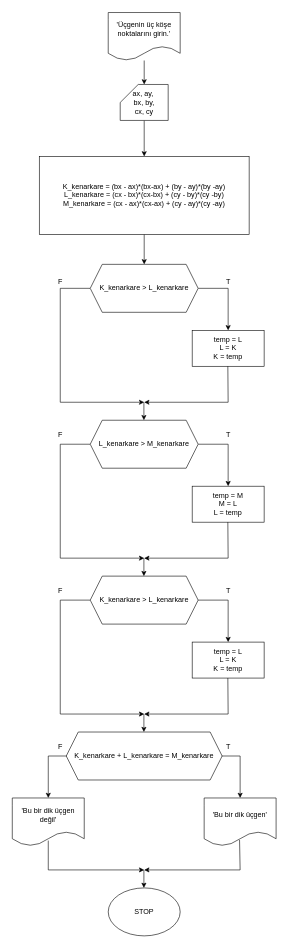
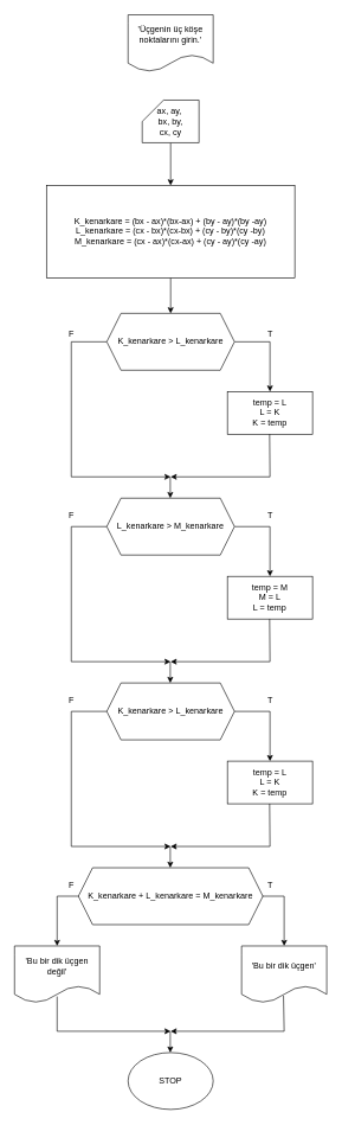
  <mxCell id="0" />
  <mxCell id="1" parent="0" />
- <mxCell id="2" value="" style="edgeStyle=orthogonalEdgeStyle;rounded=0;orthogonalLoop=1;jettySize=auto;html=1;" parent="1" source="3" target="5" edge="1"><mxGeometry relative="1" as="geometry" /></mxCell>
  <mxCell id="3" value="'Üçgenin üç köşe noktalarını girin.'" style="shape=document;whiteSpace=wrap;html=1;boundedLbl=1;" parent="1" vertex="1"><mxGeometry x="180" y="20" width="120" height="80" as="geometry" /></mxCell>
  <mxCell id="4" value="" style="edgeStyle=orthogonalEdgeStyle;rounded=0;orthogonalLoop=1;jettySize=auto;html=1;" parent="1" source="5" target="7" edge="1"><mxGeometry relative="1" as="geometry" /></mxCell>
  <mxCell id="5" value="&lt;div&gt;ax, ay,&amp;nbsp;&lt;/div&gt;&lt;div&gt;bx, by,&lt;/div&gt;&lt;div&gt;cx, cy&lt;br&gt;&lt;/div&gt;" style="shape=card;whiteSpace=wrap;html=1;" parent="1" vertex="1"><mxGeometry x="200" y="140" width="80" height="60" as="geometry" /></mxCell>
  <mxCell id="6" value="" style="edgeStyle=orthogonalEdgeStyle;rounded=0;orthogonalLoop=1;jettySize=auto;html=1;" parent="1" source="7" target="12" edge="1"><mxGeometry relative="1" as="geometry" /></mxCell>
  <mxCell id="7" value="&lt;div&gt;K_kenarkare = (bx - ax)*(bx-ax) + (by - ay)*(by -ay)&lt;/div&gt;&lt;div&gt;L_kenarkare = (cx - bx)*(cx-bx) + (cy - by)*(cy -by)&lt;/div&gt;&lt;div&gt;M_kenarkare = (cx - ax)*(cx-ax) + (cy - ay)*(cy -ay)&lt;/div&gt;" style="rounded=0;whiteSpace=wrap;html=1;" parent="1" vertex="1"><mxGeometry x="65" y="260" width="350" height="130" as="geometry" /></mxCell>
  <mxCell id="8" value="" style="endArrow=classic;html=1;rounded=0;entryX=0.5;entryY=0;entryDx=0;entryDy=0;" parent="1" target="9" edge="1"><mxGeometry width="50" height="50" relative="1" as="geometry"><mxPoint x="330" y="480" as="sourcePoint" /><mxPoint x="380" y="540" as="targetPoint" /><Array as="points"><mxPoint x="380" y="480" /></Array></mxGeometry></mxCell>
  <mxCell id="9" value="&lt;div&gt;temp = L&lt;/div&gt;&lt;div&gt;L = K&lt;/div&gt;&lt;div&gt;K = temp&lt;br&gt;&lt;/div&gt;" style="rounded=0;whiteSpace=wrap;html=1;" parent="1" vertex="1"><mxGeometry x="320" y="550" width="120" height="60" as="geometry" /></mxCell>
  <mxCell id="10" value="" style="endArrow=classic;html=1;rounded=0;" parent="1" edge="1"><mxGeometry width="50" height="50" relative="1" as="geometry"><mxPoint x="150" y="480" as="sourcePoint" /><mxPoint x="240" y="670" as="targetPoint" /><Array as="points"><mxPoint x="100" y="480" /><mxPoint x="100" y="670" /></Array></mxGeometry></mxCell>
  <mxCell id="11" value="" style="endArrow=classic;html=1;rounded=0;" parent="1" target="12" edge="1"><mxGeometry width="50" height="50" relative="1" as="geometry"><mxPoint x="170" y="510" as="sourcePoint" /><mxPoint x="220" y="460" as="targetPoint" /></mxGeometry></mxCell>
  <mxCell id="12" value="K_kenarkare &amp;gt; L_kenarkare" style="shape=hexagon;perimeter=hexagonPerimeter2;whiteSpace=wrap;html=1;fixedSize=1;" parent="1" vertex="1"><mxGeometry x="150" y="440" width="180" height="80" as="geometry" /></mxCell>
  <mxCell id="13" value="" style="endArrow=classic;html=1;rounded=0;" parent="1" edge="1"><mxGeometry width="50" height="50" relative="1" as="geometry"><mxPoint x="379.5" y="610" as="sourcePoint" /><mxPoint x="240" y="670" as="targetPoint" /><Array as="points"><mxPoint x="380" y="670" /></Array></mxGeometry></mxCell>
  <mxCell id="14" value="" style="endArrow=classic;html=1;rounded=0;" parent="1" edge="1"><mxGeometry width="50" height="50" relative="1" as="geometry"><mxPoint x="239.5" y="670" as="sourcePoint" /><mxPoint x="239.5" y="700" as="targetPoint" /></mxGeometry></mxCell>
  <mxCell id="15" value="" style="endArrow=classic;html=1;rounded=0;entryX=0.5;entryY=0;entryDx=0;entryDy=0;" parent="1" target="16" edge="1"><mxGeometry width="50" height="50" relative="1" as="geometry"><mxPoint x="330" y="740" as="sourcePoint" /><mxPoint x="380" y="800" as="targetPoint" /><Array as="points"><mxPoint x="380" y="740" /></Array></mxGeometry></mxCell>
  <mxCell id="16" value="&lt;div&gt;temp = M&lt;br&gt;&lt;/div&gt;&lt;div&gt;M = L&lt;br&gt;&lt;/div&gt;&lt;div&gt;L = temp&lt;br&gt;&lt;/div&gt;" style="rounded=0;whiteSpace=wrap;html=1;" parent="1" vertex="1"><mxGeometry x="320" y="810" width="120" height="60" as="geometry" /></mxCell>
  <mxCell id="17" value="" style="endArrow=classic;html=1;rounded=0;" parent="1" edge="1"><mxGeometry width="50" height="50" relative="1" as="geometry"><mxPoint x="150" y="740" as="sourcePoint" /><mxPoint x="240" y="930" as="targetPoint" /><Array as="points"><mxPoint x="100" y="740" /><mxPoint x="100" y="930" /></Array></mxGeometry></mxCell>
  <mxCell id="18" value="" style="endArrow=classic;html=1;rounded=0;" parent="1" target="19" edge="1"><mxGeometry width="50" height="50" relative="1" as="geometry"><mxPoint x="170" y="770" as="sourcePoint" /><mxPoint x="220" y="720" as="targetPoint" /></mxGeometry></mxCell>
  <mxCell id="19" value="L_kenarkare &amp;gt; M_kenarkare" style="shape=hexagon;perimeter=hexagonPerimeter2;whiteSpace=wrap;html=1;fixedSize=1;" parent="1" vertex="1"><mxGeometry x="150" y="700" width="180" height="80" as="geometry" /></mxCell>
  <mxCell id="20" value="" style="endArrow=classic;html=1;rounded=0;" parent="1" edge="1"><mxGeometry width="50" height="50" relative="1" as="geometry"><mxPoint x="379.5" y="870" as="sourcePoint" /><mxPoint x="240" y="930" as="targetPoint" /><Array as="points"><mxPoint x="380" y="930" /></Array></mxGeometry></mxCell>
  <mxCell id="21" value="" style="endArrow=classic;html=1;rounded=0;" parent="1" edge="1"><mxGeometry width="50" height="50" relative="1" as="geometry"><mxPoint x="239.5" y="930" as="sourcePoint" /><mxPoint x="239.5" y="960" as="targetPoint" /></mxGeometry></mxCell>
  <mxCell id="22" value="" style="endArrow=classic;html=1;rounded=0;entryX=0.5;entryY=0;entryDx=0;entryDy=0;" parent="1" target="23" edge="1"><mxGeometry width="50" height="50" relative="1" as="geometry"><mxPoint x="330" y="1000" as="sourcePoint" /><mxPoint x="380" y="1060" as="targetPoint" /><Array as="points"><mxPoint x="380" y="1000" /></Array></mxGeometry></mxCell>
  <mxCell id="23" value="&lt;div&gt;temp = L&lt;/div&gt;&lt;div&gt;L = K&lt;/div&gt;&lt;div&gt;K = temp&lt;br&gt;&lt;/div&gt;" style="rounded=0;whiteSpace=wrap;html=1;" parent="1" vertex="1"><mxGeometry x="320" y="1070" width="120" height="60" as="geometry" /></mxCell>
  <mxCell id="24" value="" style="endArrow=classic;html=1;rounded=0;" parent="1" edge="1"><mxGeometry width="50" height="50" relative="1" as="geometry"><mxPoint x="150" y="1000" as="sourcePoint" /><mxPoint x="240" y="1190" as="targetPoint" /><Array as="points"><mxPoint x="100" y="1000" /><mxPoint x="100" y="1190" /></Array></mxGeometry></mxCell>
  <mxCell id="25" value="" style="endArrow=classic;html=1;rounded=0;" parent="1" target="26" edge="1"><mxGeometry width="50" height="50" relative="1" as="geometry"><mxPoint x="170" y="1030" as="sourcePoint" /><mxPoint x="220" y="980" as="targetPoint" /></mxGeometry></mxCell>
  <mxCell id="26" value="K_kenarkare &amp;gt; L_kenarkare" style="shape=hexagon;perimeter=hexagonPerimeter2;whiteSpace=wrap;html=1;fixedSize=1;" parent="1" vertex="1"><mxGeometry x="150" y="960" width="180" height="80" as="geometry" /></mxCell>
  <mxCell id="27" value="" style="endArrow=classic;html=1;rounded=0;" parent="1" edge="1"><mxGeometry width="50" height="50" relative="1" as="geometry"><mxPoint x="379.5" y="1130" as="sourcePoint" /><mxPoint x="240" y="1190" as="targetPoint" /><Array as="points"><mxPoint x="380" y="1190" /></Array></mxGeometry></mxCell>
  <mxCell id="28" value="" style="endArrow=classic;html=1;rounded=0;" parent="1" edge="1"><mxGeometry width="50" height="50" relative="1" as="geometry"><mxPoint x="239.5" y="1190" as="sourcePoint" /><mxPoint x="239.5" y="1220" as="targetPoint" /></mxGeometry></mxCell>
  <mxCell id="29" value="" style="endArrow=classic;html=1;rounded=0;entryX=0.5;entryY=0;entryDx=0;entryDy=0;" parent="1" edge="1" target="35"><mxGeometry width="50" height="50" relative="1" as="geometry"><mxPoint x="330" y="1260" as="sourcePoint" /><mxPoint x="380" y="1330" as="targetPoint" /><Array as="points"><mxPoint x="400" y="1260" /></Array></mxGeometry></mxCell>
  <mxCell id="30" value="" style="endArrow=classic;html=1;rounded=0;entryX=0.5;entryY=0;entryDx=0;entryDy=0;" parent="1" target="36" edge="1"><mxGeometry width="50" height="50" relative="1" as="geometry"><mxPoint x="150" y="1260" as="sourcePoint" /><mxPoint x="100" y="1320" as="targetPoint" /><Array as="points"><mxPoint x="80" y="1260" /></Array></mxGeometry></mxCell>
  <mxCell id="31" value="" style="endArrow=classic;html=1;rounded=0;" parent="1" target="32" edge="1"><mxGeometry width="50" height="50" relative="1" as="geometry"><mxPoint x="170" y="1290" as="sourcePoint" /><mxPoint x="220" y="1240" as="targetPoint" /></mxGeometry></mxCell>
  <mxCell id="32" value="K_kenarkare + L_kenarkare = M_kenarkare" style="shape=hexagon;perimeter=hexagonPerimeter2;whiteSpace=wrap;html=1;fixedSize=1;" parent="1" vertex="1"><mxGeometry x="110" y="1220" width="260" height="80" as="geometry" /></mxCell>
  <mxCell id="33" value="" style="endArrow=classic;html=1;rounded=0;exitX=0.492;exitY=0.875;exitDx=0;exitDy=0;exitPerimeter=0;" parent="1" edge="1" source="35"><mxGeometry width="50" height="50" relative="1" as="geometry"><mxPoint x="400" y="1420" as="sourcePoint" /><mxPoint x="240" y="1450" as="targetPoint" /><Array as="points"><mxPoint x="400" y="1450" /></Array></mxGeometry></mxCell>
  <mxCell id="34" value="" style="endArrow=classic;html=1;rounded=0;" parent="1" edge="1"><mxGeometry width="50" height="50" relative="1" as="geometry"><mxPoint x="239.5" y="1450" as="sourcePoint" /><mxPoint x="239.5" y="1480" as="targetPoint" /></mxGeometry></mxCell>
  <mxCell id="35" value="'Bu bir dik üçgen'" style="shape=document;whiteSpace=wrap;html=1;boundedLbl=1;" parent="1" vertex="1"><mxGeometry x="340" y="1330" width="120" height="80" as="geometry" /></mxCell>
  <mxCell id="36" value="'Bu bir dik üçgen değil'" style="shape=document;whiteSpace=wrap;html=1;boundedLbl=1;" parent="1" vertex="1"><mxGeometry x="20" y="1330" width="120" height="80" as="geometry" /></mxCell>
  <mxCell id="37" value="" style="endArrow=classic;html=1;rounded=0;exitX=0.5;exitY=0.888;exitDx=0;exitDy=0;exitPerimeter=0;" parent="1" source="36" edge="1"><mxGeometry width="50" height="50" relative="1" as="geometry"><mxPoint x="100" y="1410" as="sourcePoint" /><mxPoint x="240" y="1450" as="targetPoint" /><Array as="points"><mxPoint x="80" y="1450" /></Array></mxGeometry></mxCell>
  <mxCell id="38" value="T" style="text;html=1;align=center;verticalAlign=middle;resizable=0;points=[];autosize=1;strokeColor=none;fillColor=none;" parent="1" vertex="1"><mxGeometry x="365" y="455" width="30" height="30" as="geometry" /></mxCell>
  <mxCell id="39" value="F" style="text;html=1;align=center;verticalAlign=middle;resizable=0;points=[];autosize=1;strokeColor=none;fillColor=none;" parent="1" vertex="1"><mxGeometry x="85" y="455" width="30" height="30" as="geometry" /></mxCell>
  <mxCell id="40" value="T" style="text;html=1;align=center;verticalAlign=middle;resizable=0;points=[];autosize=1;strokeColor=none;fillColor=none;" parent="1" vertex="1"><mxGeometry x="365" y="1230" width="30" height="30" as="geometry" /></mxCell>
  <mxCell id="41" value="T" style="text;html=1;align=center;verticalAlign=middle;resizable=0;points=[];autosize=1;strokeColor=none;fillColor=none;" parent="1" vertex="1"><mxGeometry x="365" y="970" width="30" height="30" as="geometry" /></mxCell>
  <mxCell id="42" value="T" style="text;html=1;align=center;verticalAlign=middle;resizable=0;points=[];autosize=1;strokeColor=none;fillColor=none;" parent="1" vertex="1"><mxGeometry x="365" y="710" width="30" height="30" as="geometry" /></mxCell>
  <mxCell id="43" value="F" style="text;html=1;align=center;verticalAlign=middle;resizable=0;points=[];autosize=1;strokeColor=none;fillColor=none;" parent="1" vertex="1"><mxGeometry x="85" y="1230" width="30" height="30" as="geometry" /></mxCell>
  <mxCell id="44" value="F" style="text;html=1;align=center;verticalAlign=middle;resizable=0;points=[];autosize=1;strokeColor=none;fillColor=none;" parent="1" vertex="1"><mxGeometry x="85" y="970" width="30" height="30" as="geometry" /></mxCell>
  <mxCell id="45" value="F" style="text;html=1;align=center;verticalAlign=middle;resizable=0;points=[];autosize=1;strokeColor=none;fillColor=none;" parent="1" vertex="1"><mxGeometry x="85" y="710" width="30" height="30" as="geometry" /></mxCell>
  <mxCell id="46" value="STOP" style="ellipse;whiteSpace=wrap;html=1;" parent="1" vertex="1"><mxGeometry x="180" y="1480" width="120" height="80" as="geometry" /></mxCell>
